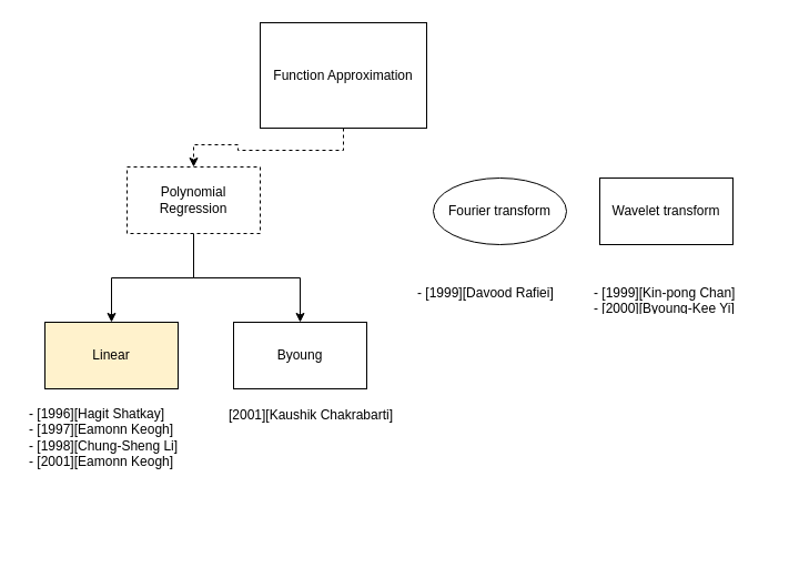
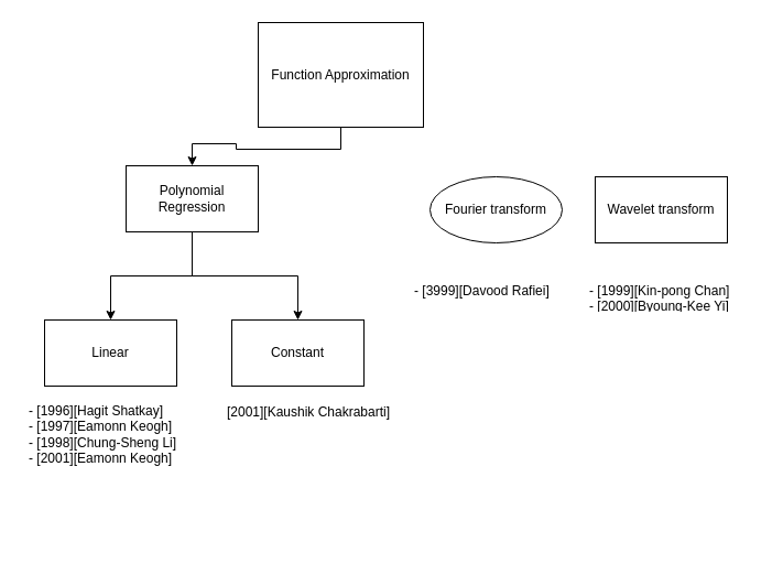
  <mxCell id="0" />
  <mxCell id="1" parent="0" />
- <mxCell id="2" style="edgeStyle=orthogonalEdgeStyle;rounded=0;orthogonalLoop=1;jettySize=auto;html=1;entryX=0.5;entryY=0;entryDx=0;entryDy=0;dashed=1;" parent="1" source="3" target="6" edge="1"><mxGeometry relative="1" as="geometry" /></mxCell>
+ <mxCell id="2" style="edgeStyle=orthogonalEdgeStyle;rounded=0;orthogonalLoop=1;jettySize=auto;html=1;entryX=0.5;entryY=0;entryDx=0;entryDy=0;" parent="1" source="3" target="6" edge="1"><mxGeometry relative="1" as="geometry" /></mxCell>
  <mxCell id="3" value="Function Approximation" style="rounded=0;whiteSpace=wrap;html=1;" parent="1" vertex="1"><mxGeometry x="234" y="20" width="150" height="95" as="geometry" /></mxCell>
  <mxCell id="4" value="" style="edgeStyle=orthogonalEdgeStyle;rounded=0;orthogonalLoop=1;jettySize=auto;html=1;" parent="1" source="6" target="7" edge="1"><mxGeometry relative="1" as="geometry" /></mxCell>
  <mxCell id="5" style="edgeStyle=orthogonalEdgeStyle;rounded=0;orthogonalLoop=1;jettySize=auto;html=1;exitX=0.5;exitY=1;exitDx=0;exitDy=0;entryX=0.5;entryY=0;entryDx=0;entryDy=0;" parent="1" source="6" target="13" edge="1"><mxGeometry relative="1" as="geometry" /></mxCell>
- <mxCell id="6" value="Polynomial&lt;div&gt;Regression&lt;/div&gt;" style="rounded=0;whiteSpace=wrap;html=1;dashed=1;" parent="1" vertex="1"><mxGeometry x="114" y="150" width="120" height="60" as="geometry" /></mxCell>
- <mxCell id="7" value="Linear" style="rounded=0;whiteSpace=wrap;html=1;fillColor=#fff2cc;" parent="1" vertex="1"><mxGeometry x="40" y="290" width="120" height="60" as="geometry" /></mxCell>
+ <mxCell id="6" value="Polynomial&lt;div&gt;Regression&lt;/div&gt;" style="rounded=0;whiteSpace=wrap;html=1;" parent="1" vertex="1"><mxGeometry x="114" y="150" width="120" height="60" as="geometry" /></mxCell>
+ <mxCell id="7" value="Linear" style="rounded=0;whiteSpace=wrap;html=1;" parent="1" vertex="1"><mxGeometry x="40" y="290" width="120" height="60" as="geometry" /></mxCell>
  <mxCell id="8" value="&lt;div&gt;- [1996][Hagit Shatkay]&lt;/div&gt;-&amp;nbsp;&lt;span style=&quot;background-color: initial;&quot;&gt;[1997][Eamonn Keogh]&lt;/span&gt;&lt;div&gt;- [1998][Chung-Sheng Li]&lt;/div&gt;&lt;div&gt;&lt;span style=&quot;background-color: initial;&quot;&gt;- [2001][Eamonn Keogh]&lt;/span&gt;&lt;/div&gt;" style="text;strokeColor=none;fillColor=none;align=left;verticalAlign=top;spacingLeft=4;spacingRight=4;overflow=hidden;points=[[0,0.5],[1,0.5]];portConstraint=eastwest;rotatable=0;whiteSpace=wrap;html=1;" parent="1" vertex="1"><mxGeometry x="20" y="359" width="160" height="131" as="geometry" /></mxCell>
  <mxCell id="9" value="Fourier transform" style="ellipse;whiteSpace=wrap;html=1;" parent="1" vertex="1"><mxGeometry x="390" y="160" width="120" height="60" as="geometry" /></mxCell>
- <mxCell id="10" value="-&amp;nbsp;&lt;span style=&quot;background-color: initial;&quot;&gt;[1999][Davood Rafiei]&lt;/span&gt;" style="text;strokeColor=none;fillColor=none;align=left;verticalAlign=top;spacingLeft=4;spacingRight=4;overflow=hidden;points=[[0,0.5],[1,0.5]];portConstraint=eastwest;rotatable=0;whiteSpace=wrap;html=1;" parent="1" vertex="1"><mxGeometry x="370" y="250" width="160" height="30" as="geometry" /></mxCell>
+ <mxCell id="10" value="-&amp;nbsp;&lt;span style=&quot;background-color: initial;&quot;&gt;[3999][Davood Rafiei]&lt;/span&gt;" style="text;strokeColor=none;fillColor=none;align=left;verticalAlign=top;spacingLeft=4;spacingRight=4;overflow=hidden;points=[[0,0.5],[1,0.5]];portConstraint=eastwest;rotatable=0;whiteSpace=wrap;html=1;" parent="1" vertex="1"><mxGeometry x="370" y="250" width="160" height="30" as="geometry" /></mxCell>
  <mxCell id="11" value="Wavelet&lt;span style=&quot;background-color: initial;&quot;&gt;&amp;nbsp;transform&lt;/span&gt;" style="rounded=0;whiteSpace=wrap;html=1;" parent="1" vertex="1"><mxGeometry x="540" y="160" width="120" height="60" as="geometry" /></mxCell>
  <mxCell id="12" value="-&amp;nbsp;&lt;span style=&quot;background-color: initial;&quot;&gt;[1999][Kin-pong Chan]&lt;/span&gt;&lt;div&gt;&lt;span style=&quot;background-color: initial;&quot;&gt;- [2000][Byoung-Kee Yi]&lt;/span&gt;&lt;/div&gt;&lt;div&gt;&lt;span style=&quot;background-color: initial;&quot;&gt;- [2002][Ivan Popivanov]&lt;/span&gt;&lt;/div&gt;" style="text;strokeColor=none;fillColor=none;align=left;verticalAlign=top;spacingLeft=4;spacingRight=4;overflow=hidden;points=[[0,0.5],[1,0.5]];portConstraint=eastwest;rotatable=0;whiteSpace=wrap;html=1;" parent="1" vertex="1"><mxGeometry x="529" y="250" width="160" height="30" as="geometry" /></mxCell>
- <mxCell id="13" value="Byoung" style="rounded=0;whiteSpace=wrap;html=1;" parent="1" vertex="1"><mxGeometry x="210" y="290" width="120" height="60" as="geometry" /></mxCell>
+ <mxCell id="13" value="Constant" style="rounded=0;whiteSpace=wrap;html=1;" parent="1" vertex="1"><mxGeometry x="210" y="290" width="120" height="60" as="geometry" /></mxCell>
  <mxCell id="14" value="[2001][Kaushik Chakrabarti]" style="text;html=1;align=center;verticalAlign=top;whiteSpace=wrap;rounded=0;" parent="1" vertex="1"><mxGeometry x="200" y="360" width="160" height="30" as="geometry" /></mxCell>
